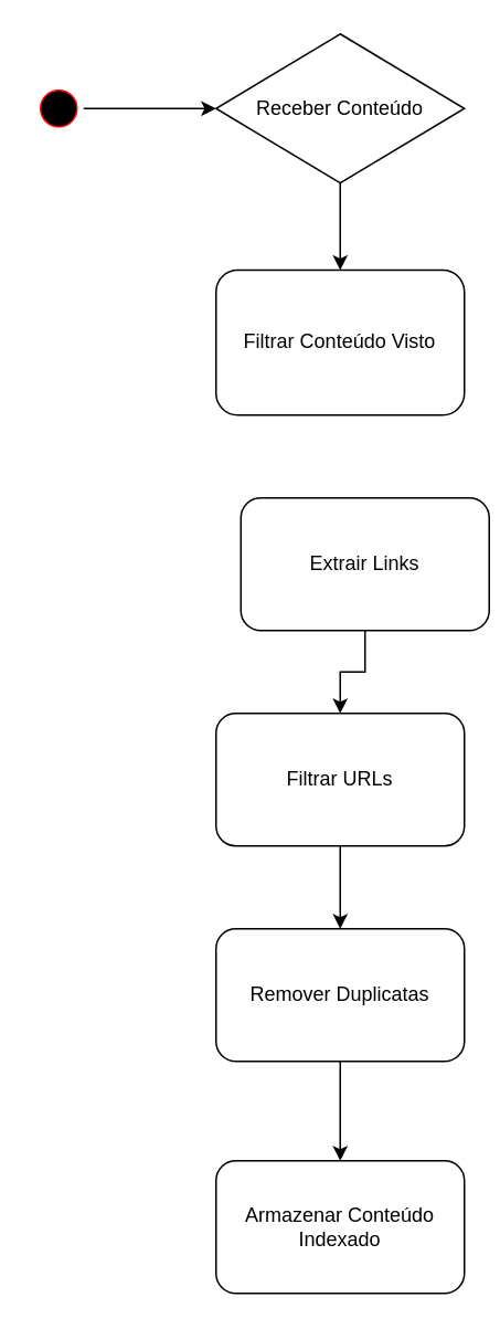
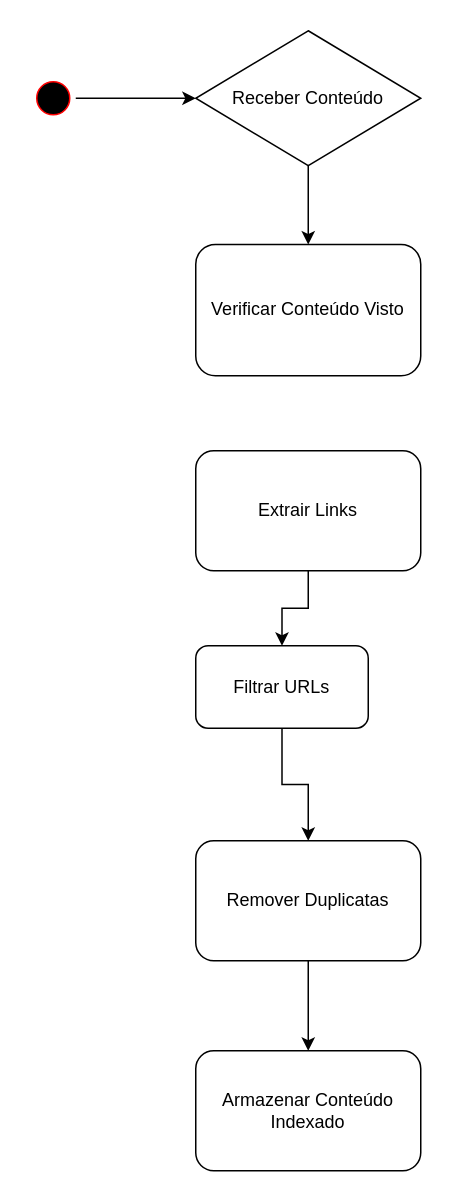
  <mxCell id="0" />
  <mxCell id="1" parent="0" />
- <mxCell id="2" value="Filtrar Conteúdo Visto" style="rounded=1;whiteSpace=wrap;html=1;" vertex="1" parent="1"><mxGeometry x="130" y="162.5" width="150" height="87.5" as="geometry" /></mxCell>
+ <mxCell id="2" value="Verificar Conteúdo Visto" style="rounded=1;whiteSpace=wrap;html=1;" vertex="1" parent="1"><mxGeometry x="130" y="162.5" width="150" height="87.5" as="geometry" /></mxCell>
  <mxCell id="3" style="edgeStyle=orthogonalEdgeStyle;rounded=0;orthogonalLoop=1;jettySize=auto;html=1;exitX=0.5;exitY=1;exitDx=0;exitDy=0;entryX=0.5;entryY=0;entryDx=0;entryDy=0;" edge="1" parent="1" source="4" target="10"><mxGeometry relative="1" as="geometry" /></mxCell>
- <mxCell id="4" value="Extrair Links" style="rounded=1;whiteSpace=wrap;html=1;" vertex="1" parent="1"><mxGeometry x="145" y="300" width="150" height="80" as="geometry" /></mxCell>
+ <mxCell id="4" value="Extrair Links" style="rounded=1;whiteSpace=wrap;html=1;" vertex="1" parent="1"><mxGeometry x="130" y="300" width="150" height="80" as="geometry" /></mxCell>
  <mxCell id="5" style="edgeStyle=orthogonalEdgeStyle;rounded=0;orthogonalLoop=1;jettySize=auto;html=1;exitX=1;exitY=0.5;exitDx=0;exitDy=0;entryX=0;entryY=0.5;entryDx=0;entryDy=0;" edge="1" parent="1" source="6" target="8"><mxGeometry relative="1" as="geometry"><mxPoint x="110" y="50" as="targetPoint" /></mxGeometry></mxCell>
  <mxCell id="6" value="" style="ellipse;html=1;shape=startState;fillColor=#000000;strokeColor=#ff0000;" vertex="1" parent="1"><mxGeometry x="20" y="50" width="30" height="30" as="geometry" /></mxCell>
  <mxCell id="7" style="edgeStyle=orthogonalEdgeStyle;rounded=0;orthogonalLoop=1;jettySize=auto;html=1;exitX=0.5;exitY=1;exitDx=0;exitDy=0;entryX=0.5;entryY=0;entryDx=0;entryDy=0;" edge="1" parent="1" source="8" target="2"><mxGeometry relative="1" as="geometry" /></mxCell>
  <mxCell id="8" value="Receber Conteúdo" style="rhombus;whiteSpace=wrap;html=1;" vertex="1" parent="1"><mxGeometry x="130" y="20" width="150" height="90" as="geometry" /></mxCell>
  <mxCell id="9" style="edgeStyle=orthogonalEdgeStyle;rounded=0;orthogonalLoop=1;jettySize=auto;html=1;exitX=0.5;exitY=1;exitDx=0;exitDy=0;entryX=0.5;entryY=0;entryDx=0;entryDy=0;" edge="1" parent="1" source="10" target="12"><mxGeometry relative="1" as="geometry" /></mxCell>
- <mxCell id="10" value="Filtrar URLs" style="rounded=1;whiteSpace=wrap;html=1;" vertex="1" parent="1"><mxGeometry x="130" y="430" width="150" height="80" as="geometry" /></mxCell>
+ <mxCell id="10" value="Filtrar URLs" style="rounded=1;whiteSpace=wrap;html=1;" vertex="1" parent="1"><mxGeometry x="130" y="430" width="115" height="55" as="geometry" /></mxCell>
  <mxCell id="11" style="edgeStyle=orthogonalEdgeStyle;rounded=0;orthogonalLoop=1;jettySize=auto;html=1;exitX=0.5;exitY=1;exitDx=0;exitDy=0;" edge="1" parent="1" source="12"><mxGeometry relative="1" as="geometry"><mxPoint x="205" y="700" as="targetPoint" /></mxGeometry></mxCell>
  <mxCell id="12" value="Remover Duplicatas" style="rounded=1;whiteSpace=wrap;html=1;" vertex="1" parent="1"><mxGeometry x="130" y="560" width="150" height="80" as="geometry" /></mxCell>
  <mxCell id="13" value="Armazenar Conteúdo Indexado" style="rounded=1;whiteSpace=wrap;html=1;" vertex="1" parent="1"><mxGeometry x="130" y="700" width="150" height="80" as="geometry" /></mxCell>
